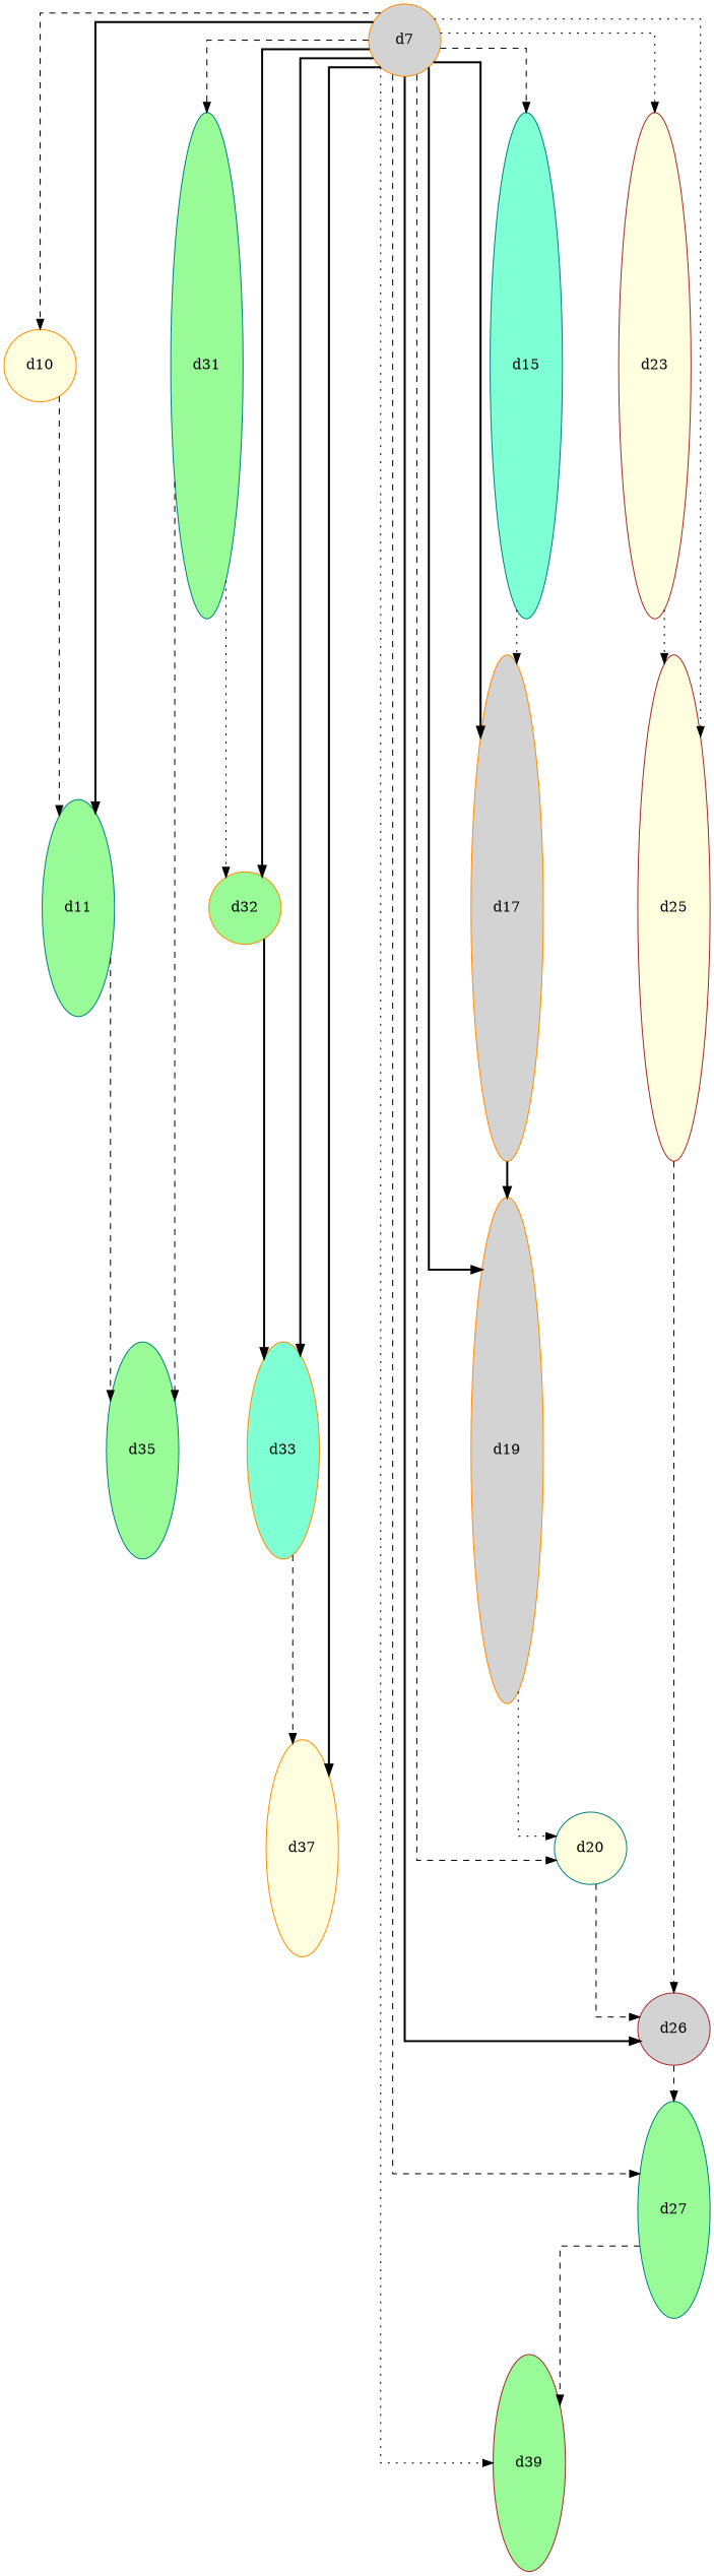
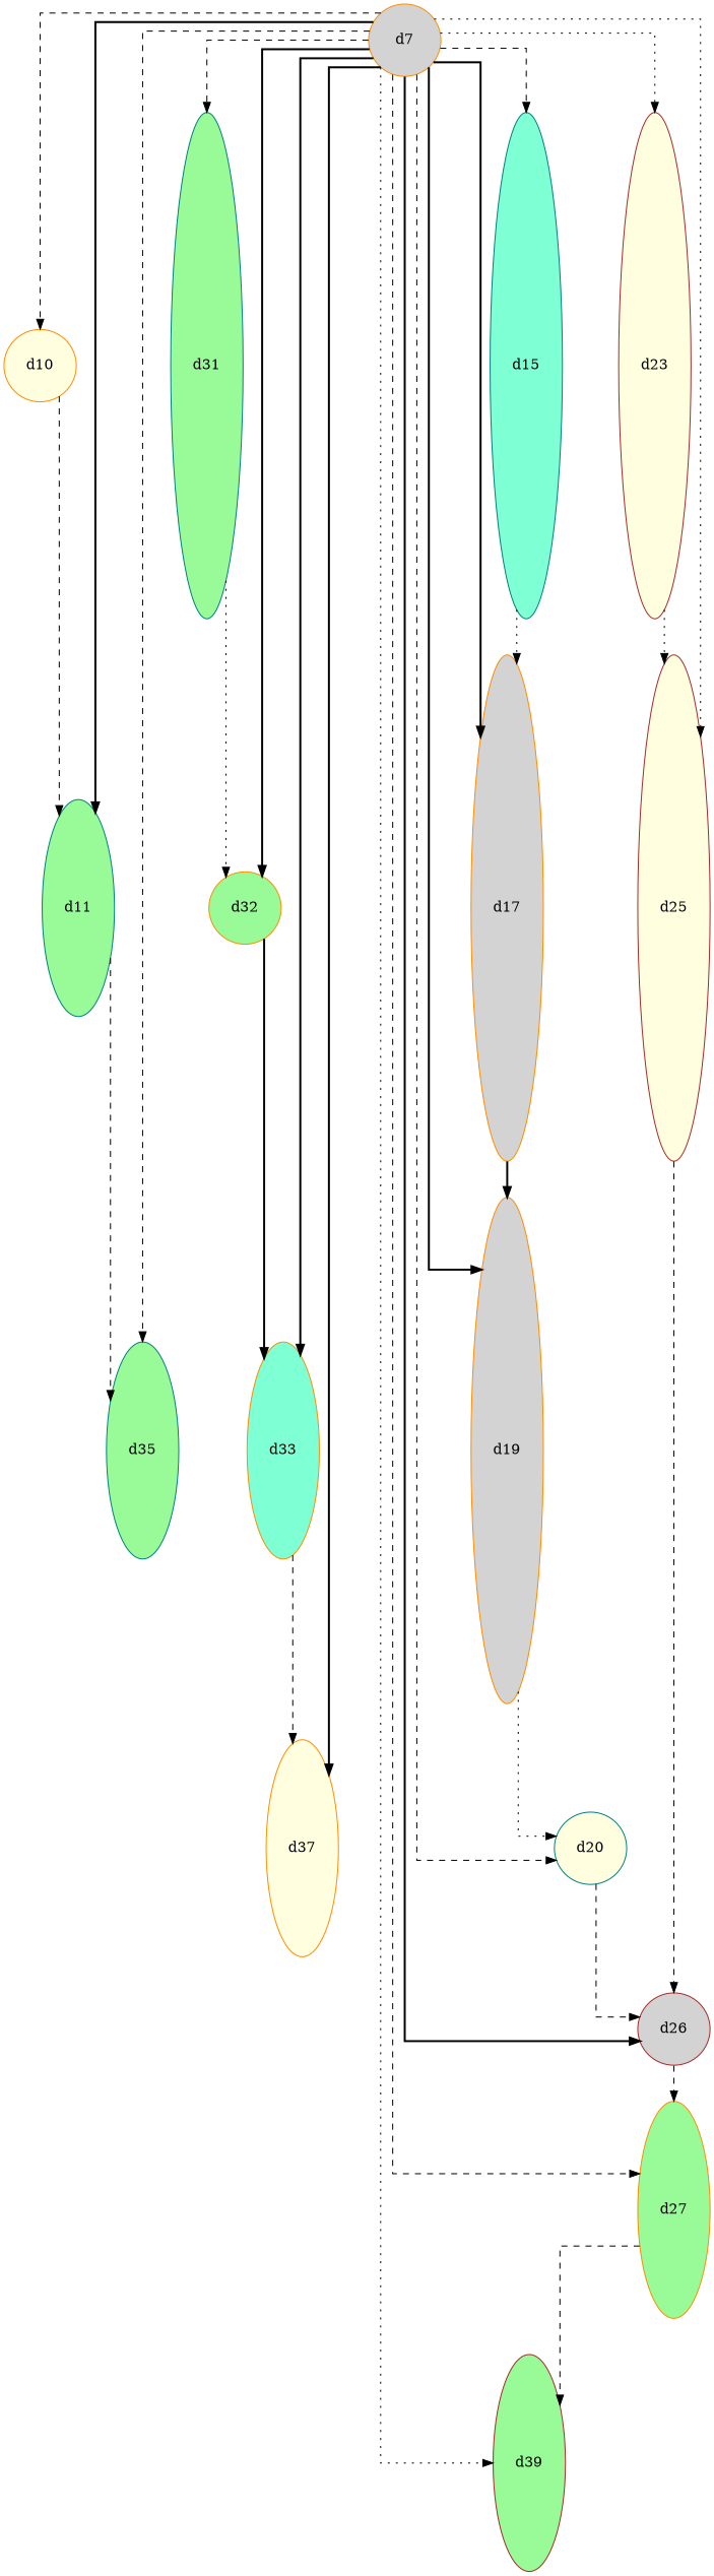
  digraph {
    splines=ortho
    node [color=darkorange fillcolor=palegreen shape=ellipse style=filled]
    edge [style=dashed]
    d7 [fillcolor=lightgrey height=1 width=1]
    d10 [fillcolor=lightyellow height=1 width=1]
    d32 [height=1 width=1]
    d31 [color=teal height=7 width=1]
    d20 [color=teal fillcolor=lightyellow height=1 width=1]
    d23 [color=brown fillcolor=lightyellow height=7 width=1]
    d11 [color=teal height=3 width=1]
    d33 [fillcolor=aquamarine height=3 width=1]
    d25 [color=brown fillcolor=lightyellow height=7 width=1]
    d35 [color=teal height=3 width=1]
-   d27 [color=teal height=3 width=1]
+   d27 [height=3 width=1]
    d15 [color=teal fillcolor=aquamarine height=7 width=1]
    d37 [fillcolor=lightyellow height=3 width=1]
    d26 [color=brown fillcolor=lightgrey height=1 width=1]
    d17 [fillcolor=lightgrey height=7 width=1]
    d39 [color=brown height=3 width=1]
    d19 [fillcolor=lightgrey height=7 width=1]
    d7 -> d10
    d7 -> d32 [style=bold]
    d7 -> d31
    d7 -> d20
    d7 -> d23 [style=dotted]
    d7 -> d11 [style=bold]
    d7 -> d33 [style=bold]
    d7 -> d25 [style=dotted]
-   d31 -> d35
+   d7 -> d35
    d7 -> d27
    d7 -> d15
    d7 -> d37 [style=bold]
    d7 -> d26 [style=bold]
    d7 -> d17 [style=bold]
    d7 -> d39 [style=dotted]
    d7 -> d19 [style=bold]
    d10 -> d11
    d32 -> d33 [style=bold]
    d31 -> d32 [style=dotted]
    d20 -> d26
    d23 -> d25 [style=dotted]
    d11 -> d35
    d33 -> d37
    d25 -> d26
    d27 -> d39
    d15 -> d17 [style=dotted]
    d26 -> d27
    d17 -> d19 [style=bold]
    d19 -> d20 [style=dotted]
  }
